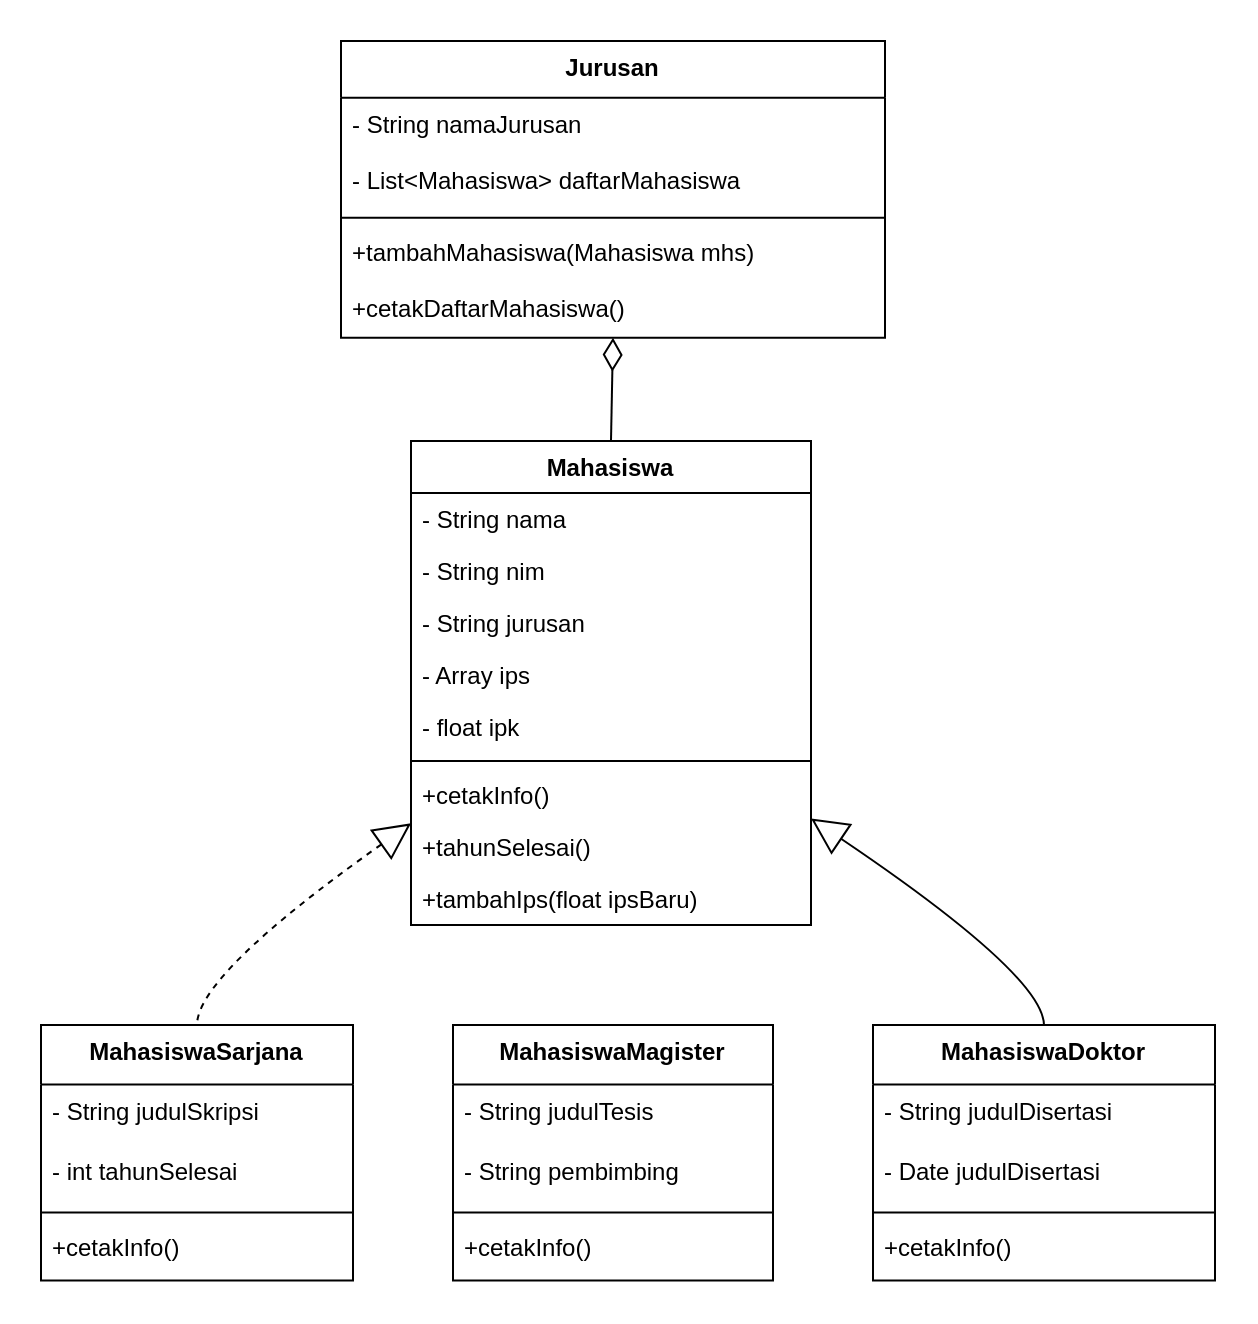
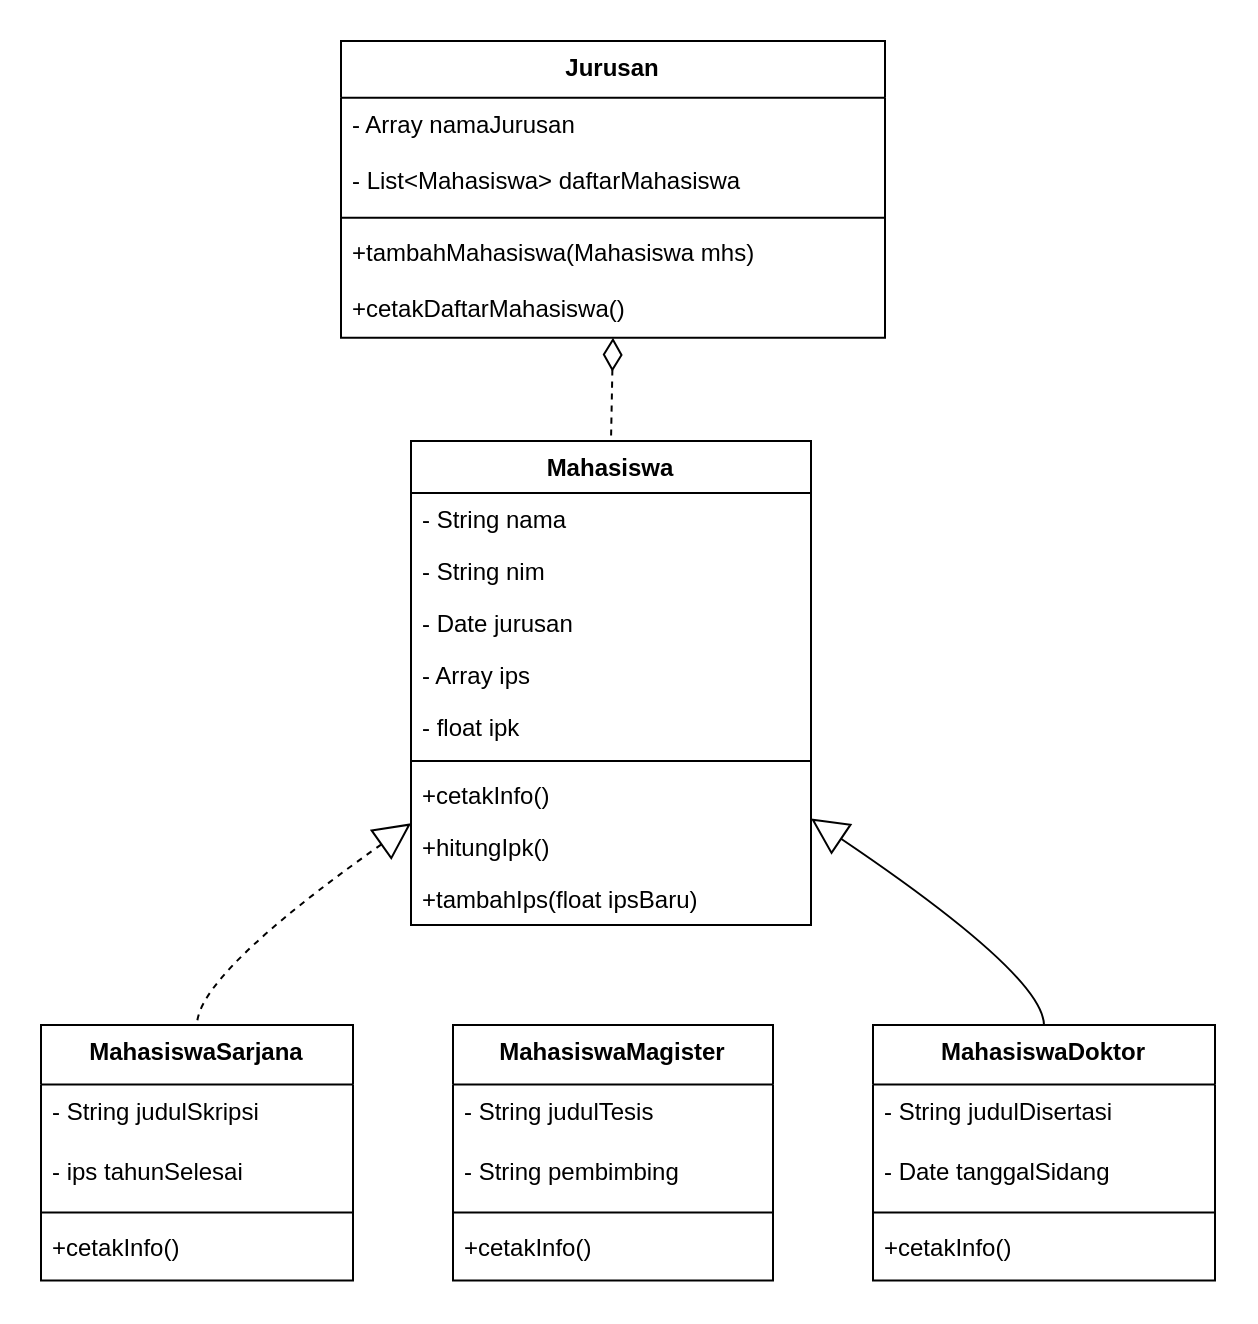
  <mxCell id="0" />
  <mxCell id="1" parent="0" />
  <mxCell id="2" value="Mahasiswa" style="swimlane;fontStyle=1;align=center;verticalAlign=top;childLayout=stackLayout;horizontal=1;startSize=26;horizontalStack=0;resizeParent=1;resizeParentMax=0;resizeLast=0;collapsible=0;marginBottom=0;" vertex="1" parent="1"><mxGeometry x="205" y="220" width="200" height="242" as="geometry" /></mxCell>
  <mxCell id="3" value="- String nama" style="text;strokeColor=none;fillColor=none;align=left;verticalAlign=top;spacingLeft=4;spacingRight=4;overflow=hidden;rotatable=0;points=[[0,0.5],[1,0.5]];portConstraint=eastwest;" vertex="1" parent="2"><mxGeometry y="26" width="200" height="26" as="geometry" /></mxCell>
  <mxCell id="4" value="- String nim" style="text;strokeColor=none;fillColor=none;align=left;verticalAlign=top;spacingLeft=4;spacingRight=4;overflow=hidden;rotatable=0;points=[[0,0.5],[1,0.5]];portConstraint=eastwest;" vertex="1" parent="2"><mxGeometry y="52" width="200" height="26" as="geometry" /></mxCell>
- <mxCell id="5" value="- String jurusan" style="text;strokeColor=none;fillColor=none;align=left;verticalAlign=top;spacingLeft=4;spacingRight=4;overflow=hidden;rotatable=0;points=[[0,0.5],[1,0.5]];portConstraint=eastwest;" vertex="1" parent="2"><mxGeometry y="78" width="200" height="26" as="geometry" /></mxCell>
+ <mxCell id="5" value="- Date jurusan" style="text;strokeColor=none;fillColor=none;align=left;verticalAlign=top;spacingLeft=4;spacingRight=4;overflow=hidden;rotatable=0;points=[[0,0.5],[1,0.5]];portConstraint=eastwest;" vertex="1" parent="2"><mxGeometry y="78" width="200" height="26" as="geometry" /></mxCell>
  <mxCell id="6" value="- Array ips" style="text;strokeColor=none;fillColor=none;align=left;verticalAlign=top;spacingLeft=4;spacingRight=4;overflow=hidden;rotatable=0;points=[[0,0.5],[1,0.5]];portConstraint=eastwest;" vertex="1" parent="2"><mxGeometry y="104" width="200" height="26" as="geometry" /></mxCell>
  <mxCell id="7" value="- float ipk" style="text;strokeColor=none;fillColor=none;align=left;verticalAlign=top;spacingLeft=4;spacingRight=4;overflow=hidden;rotatable=0;points=[[0,0.5],[1,0.5]];portConstraint=eastwest;" vertex="1" parent="2"><mxGeometry y="130" width="200" height="26" as="geometry" /></mxCell>
  <mxCell id="8" style="line;strokeWidth=1;fillColor=none;align=left;verticalAlign=middle;spacingTop=-1;spacingLeft=3;spacingRight=3;rotatable=0;labelPosition=right;points=[];portConstraint=eastwest;strokeColor=inherit;" vertex="1" parent="2"><mxGeometry y="156" width="200" height="8" as="geometry" /></mxCell>
  <mxCell id="9" value="+cetakInfo()" style="text;strokeColor=none;fillColor=none;align=left;verticalAlign=top;spacingLeft=4;spacingRight=4;overflow=hidden;rotatable=0;points=[[0,0.5],[1,0.5]];portConstraint=eastwest;" vertex="1" parent="2"><mxGeometry y="164" width="200" height="26" as="geometry" /></mxCell>
- <mxCell id="10" value="+tahunSelesai()" style="text;strokeColor=none;fillColor=none;align=left;verticalAlign=top;spacingLeft=4;spacingRight=4;overflow=hidden;rotatable=0;points=[[0,0.5],[1,0.5]];portConstraint=eastwest;" vertex="1" parent="2"><mxGeometry y="190" width="200" height="26" as="geometry" /></mxCell>
+ <mxCell id="10" value="+hitungIpk()" style="text;strokeColor=none;fillColor=none;align=left;verticalAlign=top;spacingLeft=4;spacingRight=4;overflow=hidden;rotatable=0;points=[[0,0.5],[1,0.5]];portConstraint=eastwest;" vertex="1" parent="2"><mxGeometry y="190" width="200" height="26" as="geometry" /></mxCell>
  <mxCell id="11" value="+tambahIps(float ipsBaru)" style="text;strokeColor=none;fillColor=none;align=left;verticalAlign=top;spacingLeft=4;spacingRight=4;overflow=hidden;rotatable=0;points=[[0,0.5],[1,0.5]];portConstraint=eastwest;" vertex="1" parent="2"><mxGeometry y="216" width="200" height="26" as="geometry" /></mxCell>
  <mxCell id="12" value="MahasiswaSarjana" style="swimlane;fontStyle=1;align=center;verticalAlign=top;childLayout=stackLayout;horizontal=1;startSize=29.75;horizontalStack=0;resizeParent=1;resizeParentMax=0;resizeLast=0;collapsible=0;marginBottom=0;" vertex="1" parent="1"><mxGeometry x="20" y="512" width="156" height="127.75" as="geometry" /></mxCell>
  <mxCell id="13" value="- String judulSkripsi" style="text;strokeColor=none;fillColor=none;align=left;verticalAlign=top;spacingLeft=4;spacingRight=4;overflow=hidden;rotatable=0;points=[[0,0.5],[1,0.5]];portConstraint=eastwest;" vertex="1" parent="12"><mxGeometry y="29.75" width="156" height="30" as="geometry" /></mxCell>
- <mxCell id="14" value="- int tahunSelesai" style="text;strokeColor=none;fillColor=none;align=left;verticalAlign=top;spacingLeft=4;spacingRight=4;overflow=hidden;rotatable=0;points=[[0,0.5],[1,0.5]];portConstraint=eastwest;" vertex="1" parent="12"><mxGeometry y="59.75" width="156" height="30" as="geometry" /></mxCell>
+ <mxCell id="14" value="- ips tahunSelesai" style="text;strokeColor=none;fillColor=none;align=left;verticalAlign=top;spacingLeft=4;spacingRight=4;overflow=hidden;rotatable=0;points=[[0,0.5],[1,0.5]];portConstraint=eastwest;" vertex="1" parent="12"><mxGeometry y="59.75" width="156" height="30" as="geometry" /></mxCell>
  <mxCell id="15" style="line;strokeWidth=1;fillColor=none;align=left;verticalAlign=middle;spacingTop=-1;spacingLeft=3;spacingRight=3;rotatable=0;labelPosition=right;points=[];portConstraint=eastwest;strokeColor=inherit;" vertex="1" parent="12"><mxGeometry y="89.75" width="156" height="8" as="geometry" /></mxCell>
  <mxCell id="16" value="+cetakInfo()" style="text;strokeColor=none;fillColor=none;align=left;verticalAlign=top;spacingLeft=4;spacingRight=4;overflow=hidden;rotatable=0;points=[[0,0.5],[1,0.5]];portConstraint=eastwest;" vertex="1" parent="12"><mxGeometry y="97.75" width="156" height="30" as="geometry" /></mxCell>
  <mxCell id="17" value="MahasiswaMagister" style="swimlane;fontStyle=1;align=center;verticalAlign=top;childLayout=stackLayout;horizontal=1;startSize=29.75;horizontalStack=0;resizeParent=1;resizeParentMax=0;resizeLast=0;collapsible=0;marginBottom=0;" vertex="1" parent="1"><mxGeometry x="226" y="512" width="160" height="127.75" as="geometry" /></mxCell>
  <mxCell id="18" value="- String judulTesis" style="text;strokeColor=none;fillColor=none;align=left;verticalAlign=top;spacingLeft=4;spacingRight=4;overflow=hidden;rotatable=0;points=[[0,0.5],[1,0.5]];portConstraint=eastwest;" vertex="1" parent="17"><mxGeometry y="29.75" width="160" height="30" as="geometry" /></mxCell>
  <mxCell id="19" value="- String pembimbing" style="text;strokeColor=none;fillColor=none;align=left;verticalAlign=top;spacingLeft=4;spacingRight=4;overflow=hidden;rotatable=0;points=[[0,0.5],[1,0.5]];portConstraint=eastwest;" vertex="1" parent="17"><mxGeometry y="59.75" width="160" height="30" as="geometry" /></mxCell>
  <mxCell id="20" style="line;strokeWidth=1;fillColor=none;align=left;verticalAlign=middle;spacingTop=-1;spacingLeft=3;spacingRight=3;rotatable=0;labelPosition=right;points=[];portConstraint=eastwest;strokeColor=inherit;" vertex="1" parent="17"><mxGeometry y="89.75" width="160" height="8" as="geometry" /></mxCell>
  <mxCell id="21" value="+cetakInfo()" style="text;strokeColor=none;fillColor=none;align=left;verticalAlign=top;spacingLeft=4;spacingRight=4;overflow=hidden;rotatable=0;points=[[0,0.5],[1,0.5]];portConstraint=eastwest;" vertex="1" parent="17"><mxGeometry y="97.75" width="160" height="30" as="geometry" /></mxCell>
  <mxCell id="22" value="MahasiswaDoktor" style="swimlane;fontStyle=1;align=center;verticalAlign=top;childLayout=stackLayout;horizontal=1;startSize=29.75;horizontalStack=0;resizeParent=1;resizeParentMax=0;resizeLast=0;collapsible=0;marginBottom=0;" vertex="1" parent="1"><mxGeometry x="436" y="512" width="171" height="127.75" as="geometry" /></mxCell>
  <mxCell id="23" value="- String judulDisertasi" style="text;strokeColor=none;fillColor=none;align=left;verticalAlign=top;spacingLeft=4;spacingRight=4;overflow=hidden;rotatable=0;points=[[0,0.5],[1,0.5]];portConstraint=eastwest;" vertex="1" parent="22"><mxGeometry y="29.75" width="171" height="30" as="geometry" /></mxCell>
- <mxCell id="24" value="- Date judulDisertasi" style="text;strokeColor=none;fillColor=none;align=left;verticalAlign=top;spacingLeft=4;spacingRight=4;overflow=hidden;rotatable=0;points=[[0,0.5],[1,0.5]];portConstraint=eastwest;" vertex="1" parent="22"><mxGeometry y="59.75" width="171" height="30" as="geometry" /></mxCell>
+ <mxCell id="24" value="- Date tanggalSidang" style="text;strokeColor=none;fillColor=none;align=left;verticalAlign=top;spacingLeft=4;spacingRight=4;overflow=hidden;rotatable=0;points=[[0,0.5],[1,0.5]];portConstraint=eastwest;" vertex="1" parent="22"><mxGeometry y="59.75" width="171" height="30" as="geometry" /></mxCell>
  <mxCell id="25" style="line;strokeWidth=1;fillColor=none;align=left;verticalAlign=middle;spacingTop=-1;spacingLeft=3;spacingRight=3;rotatable=0;labelPosition=right;points=[];portConstraint=eastwest;strokeColor=inherit;" vertex="1" parent="22"><mxGeometry y="89.75" width="171" height="8" as="geometry" /></mxCell>
  <mxCell id="26" value="+cetakInfo()" style="text;strokeColor=none;fillColor=none;align=left;verticalAlign=top;spacingLeft=4;spacingRight=4;overflow=hidden;rotatable=0;points=[[0,0.5],[1,0.5]];portConstraint=eastwest;" vertex="1" parent="22"><mxGeometry y="97.75" width="171" height="30" as="geometry" /></mxCell>
  <mxCell id="27" value="Jurusan" style="swimlane;fontStyle=1;align=center;verticalAlign=top;childLayout=stackLayout;horizontal=1;startSize=28.4;horizontalStack=0;resizeParent=1;resizeParentMax=0;resizeLast=0;collapsible=0;marginBottom=0;" vertex="1" parent="1"><mxGeometry x="170" y="20" width="272" height="148.4" as="geometry" /></mxCell>
- <mxCell id="28" value="- String namaJurusan" style="text;strokeColor=none;fillColor=none;align=left;verticalAlign=top;spacingLeft=4;spacingRight=4;overflow=hidden;rotatable=0;points=[[0,0.5],[1,0.5]];portConstraint=eastwest;" vertex="1" parent="27"><mxGeometry y="28.4" width="272" height="28" as="geometry" /></mxCell>
+ <mxCell id="28" value="- Array namaJurusan" style="text;strokeColor=none;fillColor=none;align=left;verticalAlign=top;spacingLeft=4;spacingRight=4;overflow=hidden;rotatable=0;points=[[0,0.5],[1,0.5]];portConstraint=eastwest;" vertex="1" parent="27"><mxGeometry y="28.4" width="272" height="28" as="geometry" /></mxCell>
  <mxCell id="29" value="- List&lt;Mahasiswa&gt; daftarMahasiswa" style="text;strokeColor=none;fillColor=none;align=left;verticalAlign=top;spacingLeft=4;spacingRight=4;overflow=hidden;rotatable=0;points=[[0,0.5],[1,0.5]];portConstraint=eastwest;" vertex="1" parent="27"><mxGeometry y="56.4" width="272" height="28" as="geometry" /></mxCell>
  <mxCell id="30" style="line;strokeWidth=1;fillColor=none;align=left;verticalAlign=middle;spacingTop=-1;spacingLeft=3;spacingRight=3;rotatable=0;labelPosition=right;points=[];portConstraint=eastwest;strokeColor=inherit;" vertex="1" parent="27"><mxGeometry y="84.4" width="272" height="8" as="geometry" /></mxCell>
  <mxCell id="31" value="+tambahMahasiswa(Mahasiswa mhs)" style="text;strokeColor=none;fillColor=none;align=left;verticalAlign=top;spacingLeft=4;spacingRight=4;overflow=hidden;rotatable=0;points=[[0,0.5],[1,0.5]];portConstraint=eastwest;" vertex="1" parent="27"><mxGeometry y="92.4" width="272" height="28" as="geometry" /></mxCell>
  <mxCell id="32" value="+cetakDaftarMahasiswa()" style="text;strokeColor=none;fillColor=none;align=left;verticalAlign=top;spacingLeft=4;spacingRight=4;overflow=hidden;rotatable=0;points=[[0,0.5],[1,0.5]];portConstraint=eastwest;" vertex="1" parent="27"><mxGeometry y="120.4" width="272" height="28" as="geometry" /></mxCell>
  <mxCell id="33" value="" style="curved=1;startArrow=block;startSize=16;startFill=0;endArrow=none;exitX=0;exitY=0.79;entryX=0.5;entryY=0;rounded=0;dashed=1;" edge="1" parent="1" source="2" target="12"><mxGeometry relative="1" as="geometry"><Array as="points"><mxPoint x="98" y="487" /></Array></mxGeometry></mxCell>
  <mxCell id="34" value="" style="curved=1;startArrow=block;startSize=16;startFill=0;endArrow=none;exitX=1;exitY=0.78;entryX=0.5;entryY=0;rounded=0;" edge="1" parent="1" source="2" target="22"><mxGeometry relative="1" as="geometry"><Array as="points"><mxPoint x="521" y="487" /></Array></mxGeometry></mxCell>
- <mxCell id="35" value="" style="curved=1;startArrow=diamondThin;startSize=14;startFill=0;endArrow=none;exitX=0.5;exitY=1;entryX=0.5;entryY=0;rounded=0;" edge="1" parent="1" source="27" target="2"><mxGeometry relative="1" as="geometry"><Array as="points" /></mxGeometry></mxCell>
+ <mxCell id="35" value="" style="curved=1;startArrow=diamondThin;startSize=14;startFill=0;endArrow=none;exitX=0.5;exitY=1;entryX=0.5;entryY=0;rounded=0;dashed=1;" edge="1" parent="1" source="27" target="2"><mxGeometry relative="1" as="geometry"><Array as="points" /></mxGeometry></mxCell>
